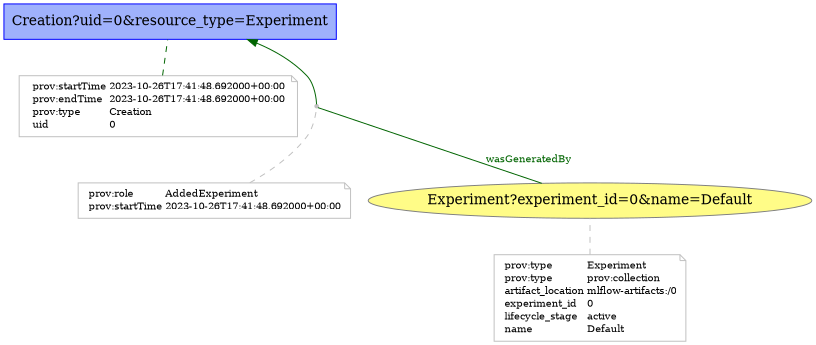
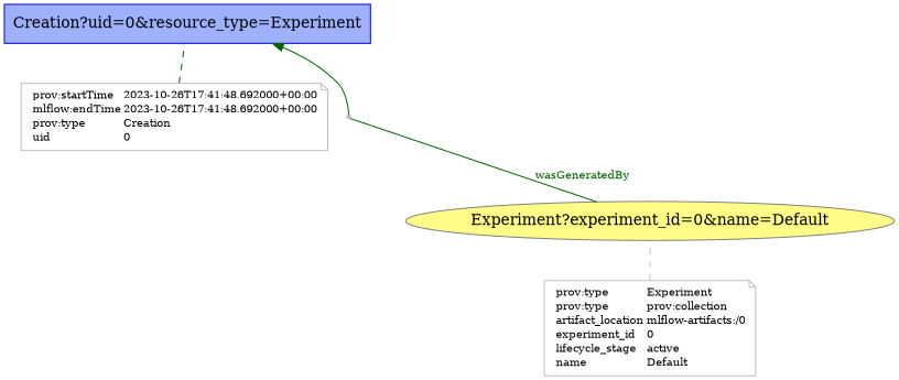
  digraph {
    rankdir=BT
    node [color=gray shape=note]
    edge [arrowhead=none color=darkgreen style=dashed]
    n1 [color="#808080" fillcolor="#FFFC87" label="Experiment?experiment_id=0&name=Default" shape=oval style=filled]
    b1 [shape=point]
    n3 [color="#0000FF" fillcolor="#9FB1FC" label="Creation?uid=0&resource_type=Experiment" shape=box style=filled]
    n4 [fontcolor=black fontsize=10 label=<<TABLE cellpadding="0" border="0">     <TR>         <TD align="left" href="http://www.w3.org/ns/prov#type">prov:type</TD>         <TD align="left">Experiment</TD>     </TR>     <TR>         <TD align="left" href="http://www.w3.org/ns/prov#type">prov:type</TD>         <TD align="left" href="http://www.w3.org/ns/prov#collection">prov:collection</TD>     </TR>     <TR>         <TD align="left" href="https://github.com/mariusschlegel/mlflow2prov/artifact_location">artifact_location</TD>         <TD align="left">mlflow-artifacts:/0</TD>     </TR>     <TR>         <TD align="left" href="https://github.com/mariusschlegel/mlflow2prov/experiment_id">experiment_id</TD>         <TD align="left">0</TD>     </TR>     <TR>         <TD align="left" href="https://github.com/mariusschlegel/mlflow2prov/lifecycle_stage">lifecycle_stage</TD>         <TD align="left">active</TD>     </TR>     <TR>         <TD align="left" href="https://github.com/mariusschlegel/mlflow2prov/name">name</TD>         <TD align="left">Default</TD>     </TR>     </TABLE>>]
-   n5 [fontcolor=black fontsize=10 label=<<TABLE cellpadding="0" border="0">     <TR>         <TD align="left" href="http://www.w3.org/ns/prov#startTime">prov:startTime</TD>         <TD align="left">2023-10-26T17:41:48.692000+00:00</TD>     </TR>     <TR>         <TD align="left" href="http://www.w3.org/ns/prov#endTime">prov:endTime</TD>         <TD align="left">2023-10-26T17:41:48.692000+00:00</TD>     </TR>     <TR>         <TD align="left" href="http://www.w3.org/ns/prov#type">prov:type</TD>         <TD align="left">Creation</TD>     </TR>     <TR>         <TD align="left" href="https://github.com/mariusschlegel/mlflow2prov/uid">uid</TD>         <TD align="left">0</TD>     </TR>     </TABLE>>]
-   n6 [fontcolor=black fontsize=10 label=<<TABLE cellpadding="0" border="0">     <TR>         <TD align="left" href="http://www.w3.org/ns/prov#role">prov:role</TD>         <TD align="left">AddedExperiment</TD>     </TR>     <TR>         <TD align="left" href="http://www.w3.org/ns/prov#startTime">prov:startTime</TD>         <TD align="left">2023-10-26T17:41:48.692000+00:00</TD>     </TR>     </TABLE>>]
+   n5 [fontcolor=black fontsize=10 label=<<TABLE cellpadding="0" border="0">     <TR>         <TD align="left" href="http://www.w3.org/ns/prov#startTime">prov:startTime</TD>         <TD align="left">2023-10-26T17:41:48.692000+00:00</TD>     </TR>     <TR>         <TD align="left" href="http://www.w3.org/ns/prov#endTime">mlflow:endTime</TD>         <TD align="left">2023-10-26T17:41:48.692000+00:00</TD>     </TR>     <TR>         <TD align="left" href="http://www.w3.org/ns/prov#type">prov:type</TD>         <TD align="left">Creation</TD>     </TR>     <TR>         <TD align="left" href="https://github.com/mariusschlegel/mlflow2prov/uid">uid</TD>         <TD align="left">0</TD>     </TR>     </TABLE>>]
    n1 -> b1 [fontcolor=darkgreen fontsize=10.0 label=wasGeneratedBy style=""]
    b1 -> n3 [fontcolor=darkgreen fontsize=10.0 arrowhead="" style=""]
    n4 -> n1 [color=gray]
    n5 -> n3
-   n6 -> b1 [color=gray]
  }
